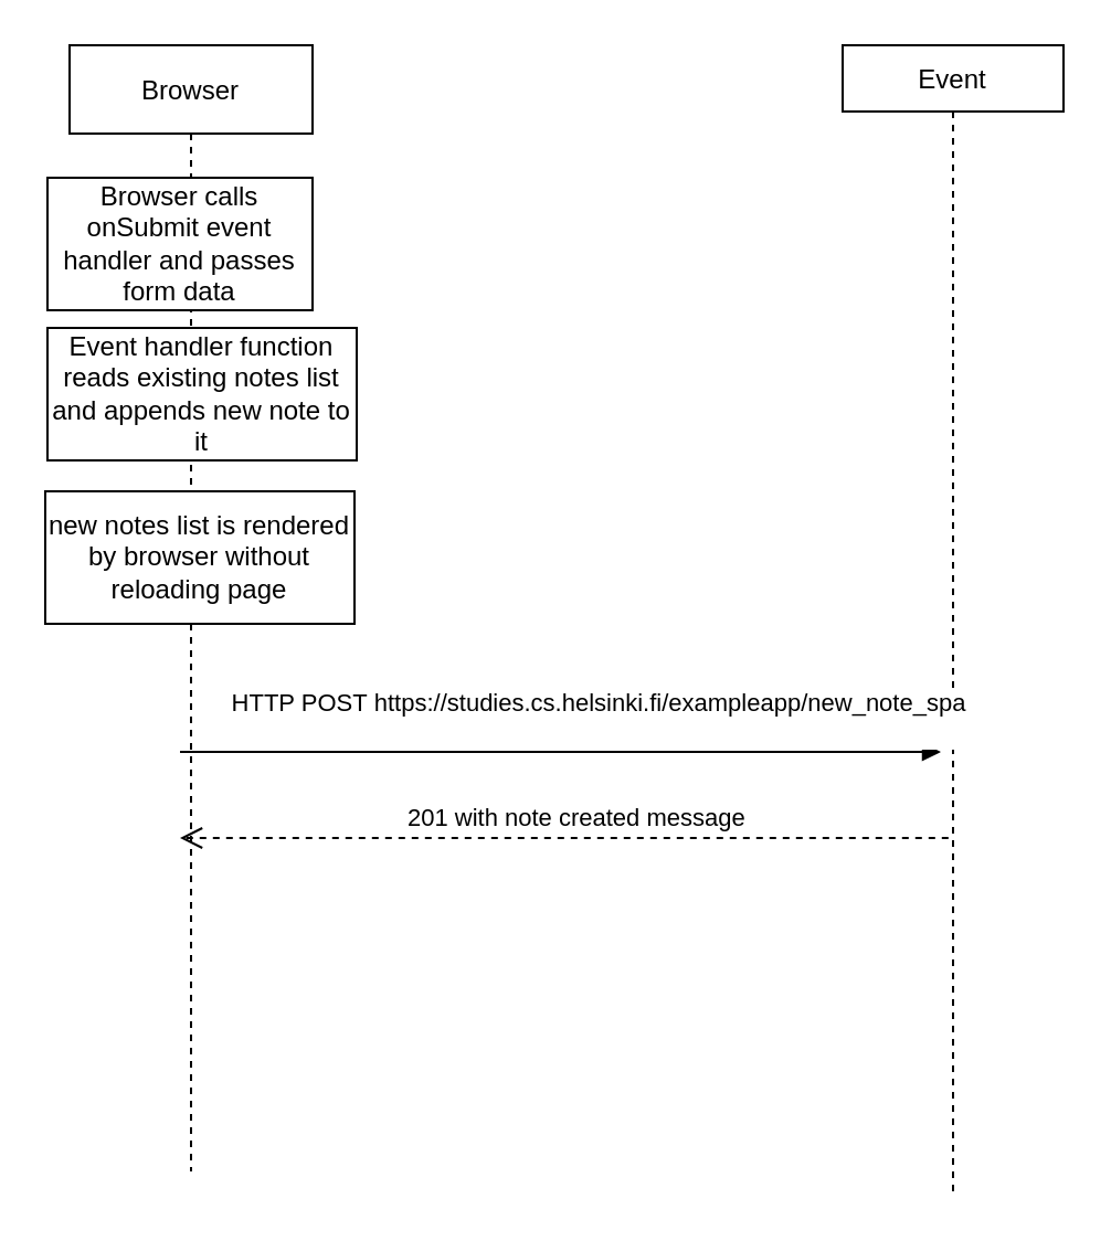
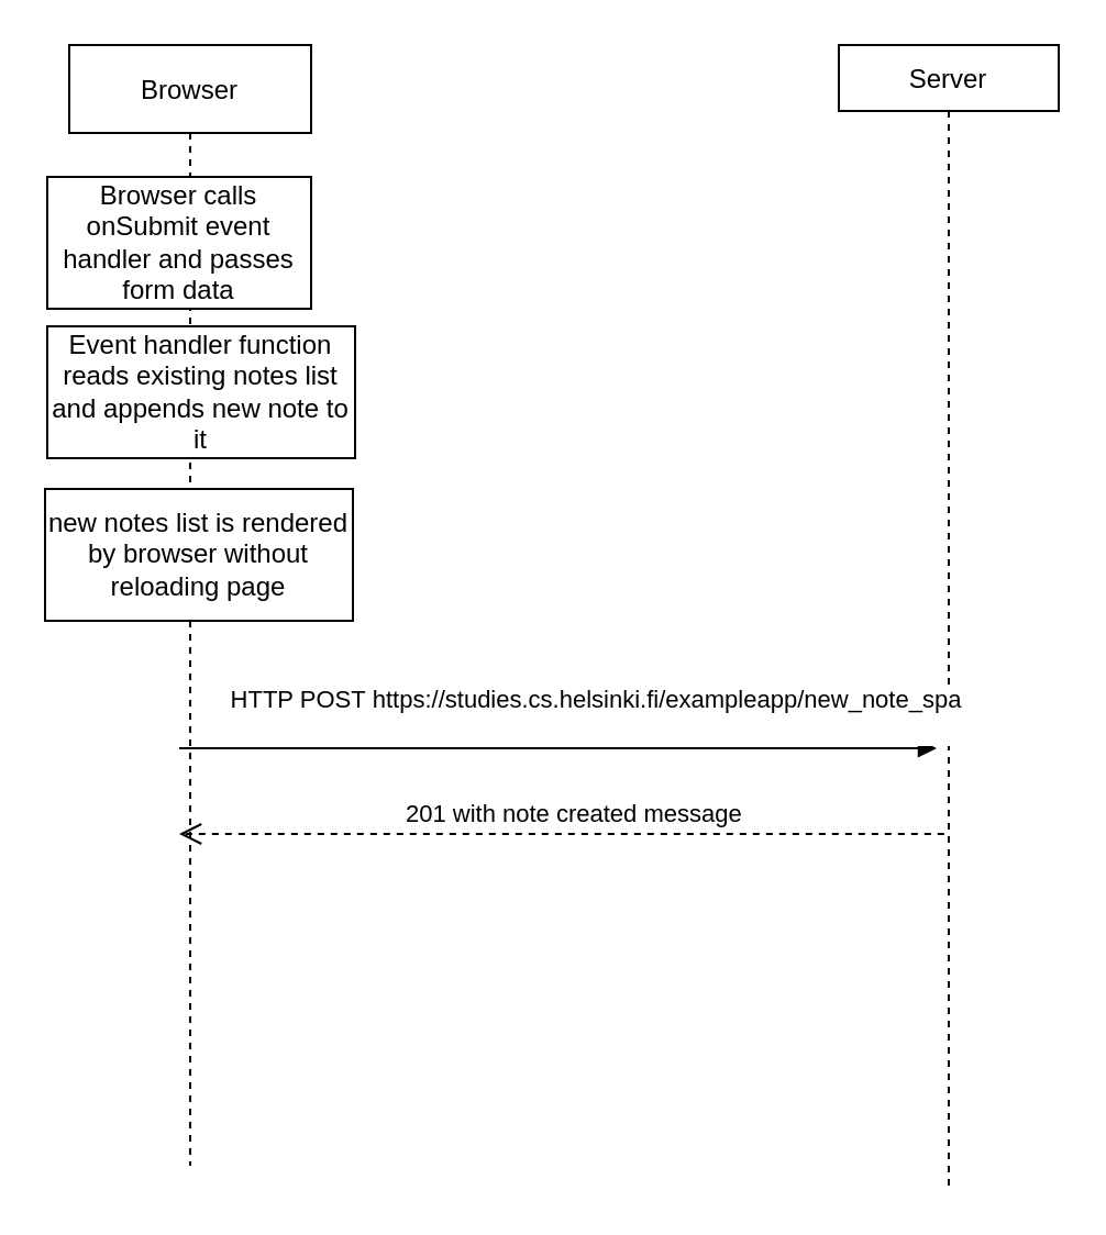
  <mxCell id="0" />
  <mxCell id="1" parent="0" />
  <mxCell id="2" value="Browser" style="shape=umlLifeline;perimeter=lifelinePerimeter;container=1;collapsible=0;recursiveResize=0;rounded=0;shadow=0;strokeWidth=1;" parent="1" vertex="1"><mxGeometry x="31" y="20" width="110" height="510" as="geometry" /></mxCell>
- <mxCell id="3" value="Event" style="shape=umlLifeline;perimeter=lifelinePerimeter;container=1;collapsible=0;recursiveResize=0;rounded=0;shadow=0;strokeWidth=1;size=30;" parent="1" vertex="1"><mxGeometry x="381" y="20" width="100" height="520" as="geometry" /></mxCell>
+ <mxCell id="3" value="Server" style="shape=umlLifeline;perimeter=lifelinePerimeter;container=1;collapsible=0;recursiveResize=0;rounded=0;shadow=0;strokeWidth=1;size=30;" parent="1" vertex="1"><mxGeometry x="381" y="20" width="100" height="520" as="geometry" /></mxCell>
  <mxCell id="4" value="HTTP POST https://studies.cs.helsinki.fi/exampleapp/new_note_spa&#10; " style="verticalAlign=bottom;endArrow=block;shadow=0;strokeWidth=1;fontColor=#000000;" parent="1" edge="1"><mxGeometry x="0.103" relative="1" as="geometry"><mxPoint x="81" y="340" as="sourcePoint" /><mxPoint x="425.5" y="340" as="targetPoint" /><Array as="points"><mxPoint x="216" y="340" /></Array><mxPoint as="offset" /></mxGeometry></mxCell>
  <mxCell id="5" value="201 with note created message" style="verticalAlign=bottom;endArrow=open;dashed=1;endSize=8;shadow=0;strokeWidth=1;entryX=0.516;entryY=0.405;entryDx=0;entryDy=0;entryPerimeter=0;" parent="1" edge="1"><mxGeometry x="-0.031" relative="1" as="geometry"><mxPoint x="81" y="379" as="targetPoint" /><mxPoint x="428.9" y="379" as="sourcePoint" /><mxPoint x="1" as="offset" /></mxGeometry></mxCell>
  <mxCell id="6" value="Browser calls onSubmit event handler and passes form data" style="rounded=0;whiteSpace=wrap;html=1;fontColor=#000000;" vertex="1" parent="1"><mxGeometry x="21" y="80" width="120" height="60" as="geometry" /></mxCell>
  <mxCell id="7" value="Event handler function reads existing notes list and appends new note to it" style="rounded=0;whiteSpace=wrap;html=1;fontColor=#000000;" vertex="1" parent="1"><mxGeometry x="21" y="148" width="140" height="60" as="geometry" /></mxCell>
  <mxCell id="8" value="new notes list is rendered by browser without reloading page" style="rounded=0;whiteSpace=wrap;html=1;fontColor=#000000;" vertex="1" parent="1"><mxGeometry x="20" y="222" width="140" height="60" as="geometry" /></mxCell>
